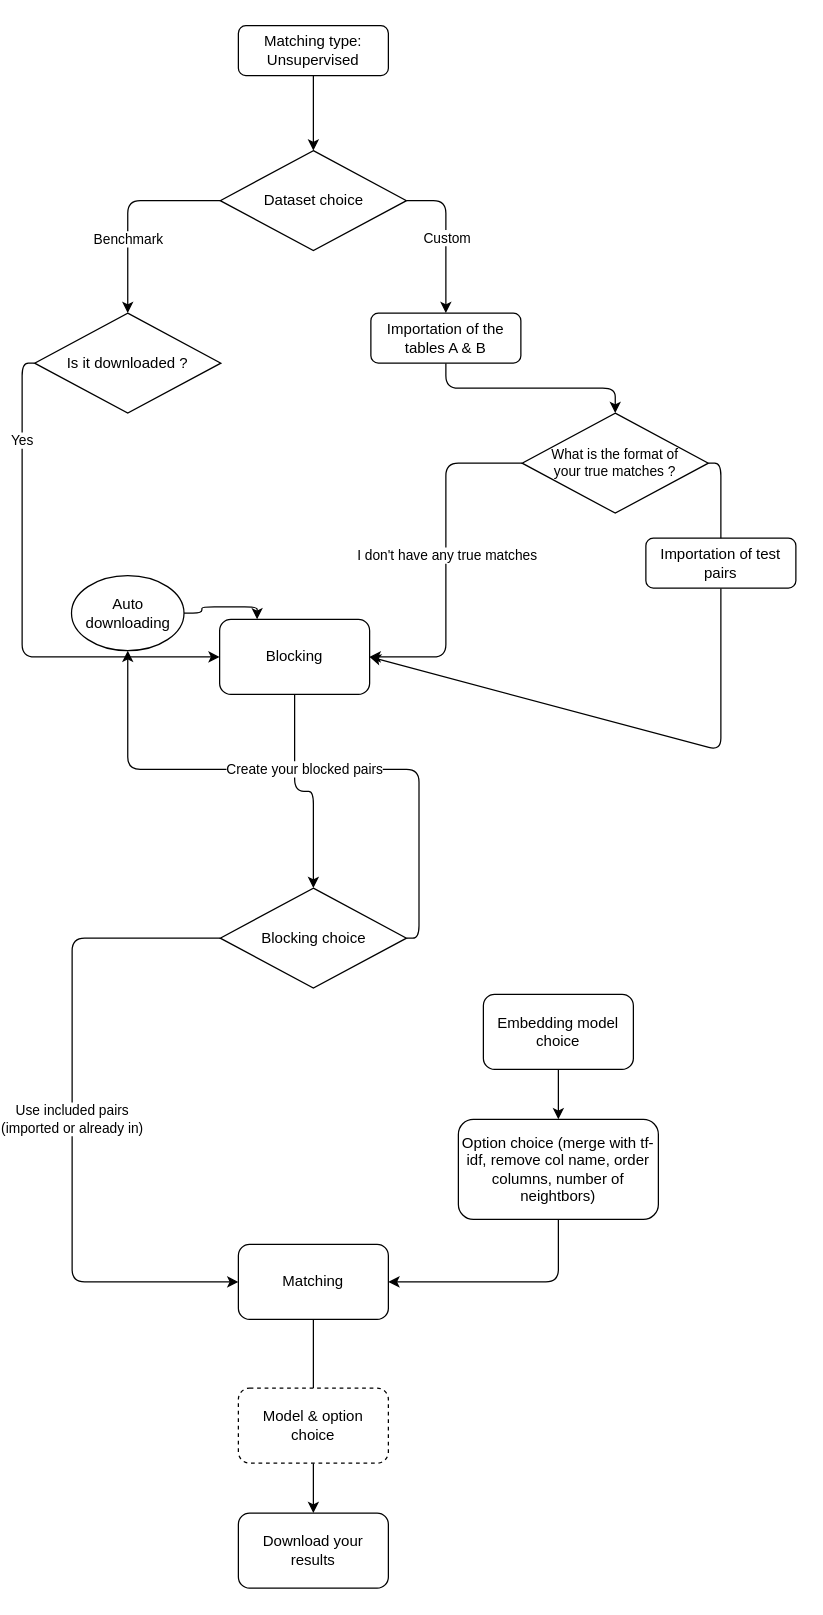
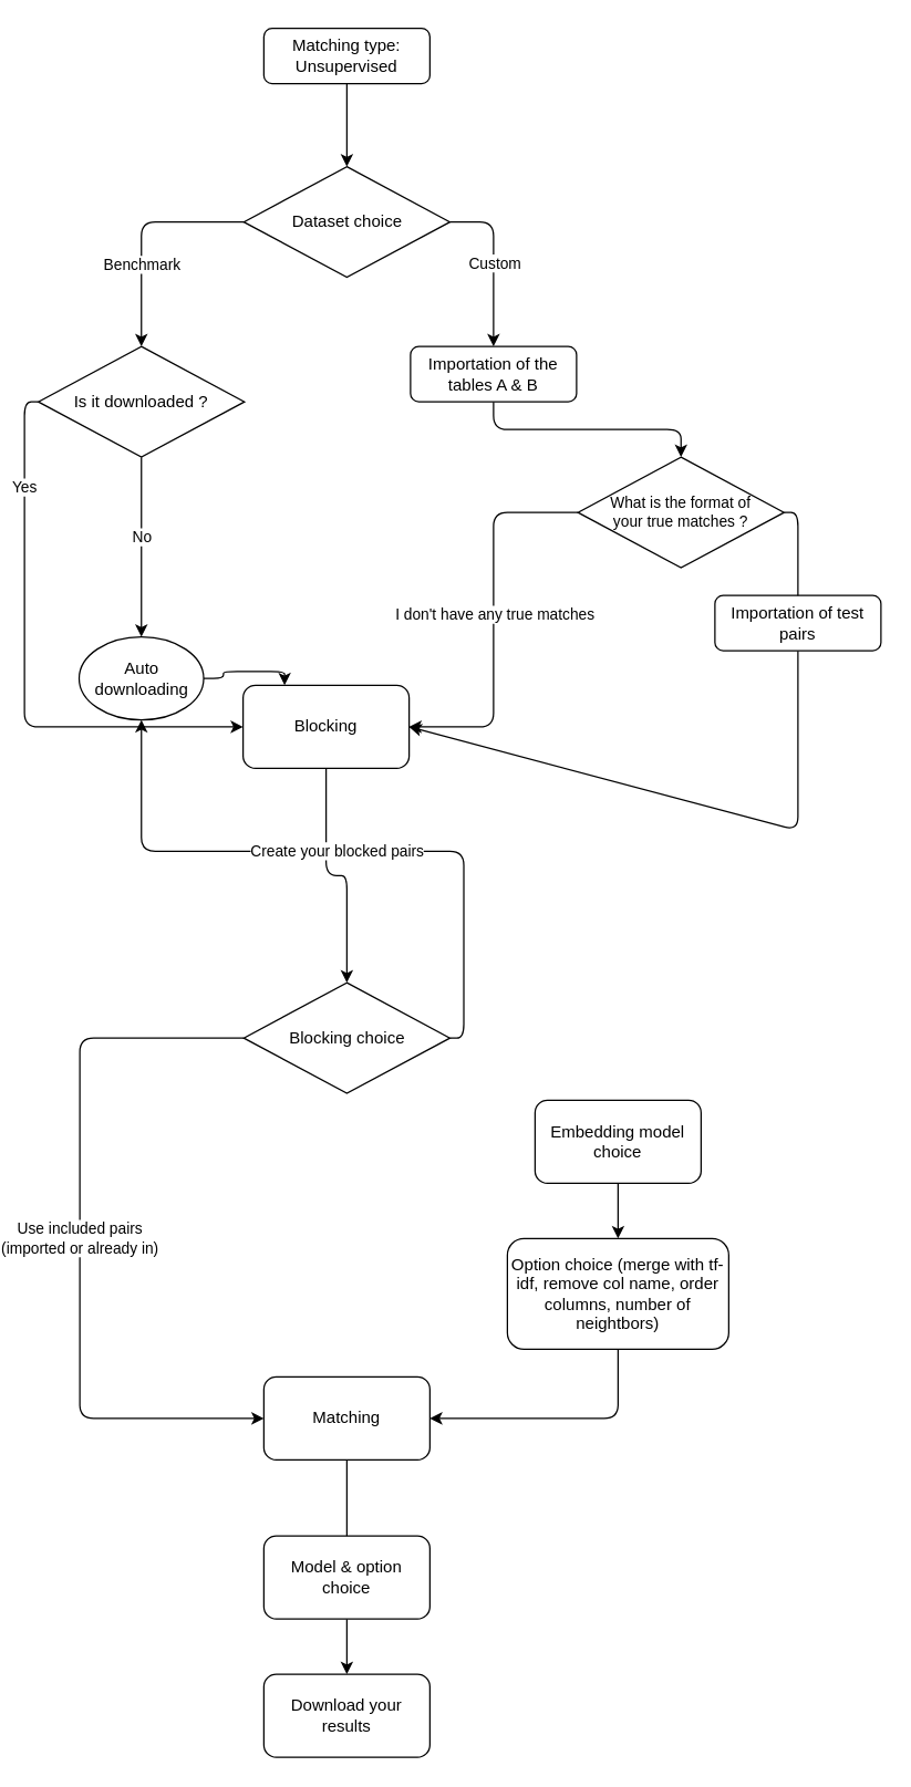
  <mxCell id="0" />
  <mxCell id="1" parent="0" />
  <mxCell id="2" value="" style="endArrow=classic;html=1;exitX=1;exitY=0.5;exitDx=0;exitDy=0;entryX=0.5;entryY=0;entryDx=0;entryDy=0;edgeStyle=orthogonalEdgeStyle;" parent="1" source="38" target="10" edge="1"><mxGeometry relative="1" as="geometry"><mxPoint x="273" y="170" as="sourcePoint" /><mxPoint x="349" y="250" as="targetPoint" /></mxGeometry></mxCell>
  <mxCell id="3" value="Custom" style="edgeLabel;resizable=0;html=1;align=center;verticalAlign=middle;" parent="2" connectable="0" vertex="1"><mxGeometry relative="1" as="geometry" /></mxCell>
  <mxCell id="4" value="" style="endArrow=classic;html=1;exitX=0;exitY=0.5;exitDx=0;exitDy=0;entryX=0.5;entryY=0;entryDx=0;entryDy=0;edgeStyle=orthogonalEdgeStyle;" parent="1" source="38" target="27" edge="1"><mxGeometry relative="1" as="geometry"><mxPoint x="213" y="170" as="sourcePoint" /><mxPoint x="109" y="250" as="targetPoint" /></mxGeometry></mxCell>
  <mxCell id="5" value="Benchmark" style="edgeLabel;resizable=0;html=1;align=center;verticalAlign=middle;" parent="4" connectable="0" vertex="1"><mxGeometry relative="1" as="geometry"><mxPoint y="22" as="offset" /></mxGeometry></mxCell>
+ <mxCell id="6" value="No" style="edgeStyle=orthogonalEdgeStyle;html=1;exitX=0.5;exitY=1;exitDx=0;exitDy=0;entryX=0.5;entryY=0;entryDx=0;entryDy=0;" parent="1" source="27" target="8" edge="1"><mxGeometry x="-0.111" relative="1" as="geometry"><mxPoint x="139" y="370" as="targetPoint" /><mxPoint as="offset" /></mxGeometry></mxCell>
  <mxCell id="7" style="edgeStyle=orthogonalEdgeStyle;html=1;exitX=1;exitY=0.5;exitDx=0;exitDy=0;entryX=0.25;entryY=0;entryDx=0;entryDy=0;" parent="1" source="8" target="12" edge="1"><mxGeometry relative="1" as="geometry"><mxPoint x="138.4" y="490" as="targetPoint" /></mxGeometry></mxCell>
  <mxCell id="8" value="Auto downloading" style="ellipse;whiteSpace=wrap;html=1;" parent="1" vertex="1"><mxGeometry x="49.5" y="460" width="90" height="60" as="geometry" /></mxCell>
  <mxCell id="9" style="edgeStyle=orthogonalEdgeStyle;html=1;exitX=0.5;exitY=1;exitDx=0;exitDy=0;entryX=0.5;entryY=0;entryDx=0;entryDy=0;fontSize=11;" parent="1" source="10" target="32" edge="1"><mxGeometry relative="1" as="geometry" /></mxCell>
  <mxCell id="10" value="Importation of the tables A &amp;amp; B" style="rounded=1;whiteSpace=wrap;html=1;" parent="1" vertex="1"><mxGeometry x="289" y="250" width="120" height="40" as="geometry" /></mxCell>
  <mxCell id="11" value="" style="edgeStyle=orthogonalEdgeStyle;html=1;exitX=0.5;exitY=1;exitDx=0;exitDy=0;entryX=0.5;entryY=0;entryDx=0;entryDy=0;" parent="1" source="12" target="37" edge="1"><mxGeometry relative="1" as="geometry"><mxPoint x="243" y="675" as="sourcePoint" /><mxPoint x="243" y="705" as="targetPoint" /></mxGeometry></mxCell>
  <mxCell id="12" value="Blocking" style="rounded=1;whiteSpace=wrap;html=1;" parent="1" vertex="1"><mxGeometry x="168" y="495" width="120" height="60" as="geometry" /></mxCell>
  <mxCell id="13" value="" style="edgeStyle=orthogonalEdgeStyle;html=1;exitX=0;exitY=0.5;exitDx=0;exitDy=0;entryX=0;entryY=0.5;entryDx=0;entryDy=0;" parent="1" source="37" target="17" edge="1"><mxGeometry relative="1" as="geometry"><Array as="points"><mxPoint x="109" y="750" /><mxPoint x="50" y="750" /><mxPoint x="50" y="1025" /></Array><mxPoint x="90" y="1040" as="targetPoint" /><mxPoint x="183" y="750" as="sourcePoint" /></mxGeometry></mxCell>
  <mxCell id="14" value="Use included pairs&lt;br&gt;(imported or already in)" style="edgeLabel;html=1;align=center;verticalAlign=middle;resizable=0;points=[];" parent="13" vertex="1" connectable="0"><mxGeometry x="-0.002" y="-1" relative="1" as="geometry"><mxPoint as="offset" /></mxGeometry></mxCell>
  <mxCell id="15" value="Create your blocked pairs" style="edgeStyle=orthogonalEdgeStyle;html=1;exitX=1;exitY=0.5;exitDx=0;exitDy=0;" parent="1" source="37" target="8" edge="1"><mxGeometry relative="1" as="geometry"><mxPoint x="509" y="750" as="targetPoint" /><mxPoint x="303" y="750" as="sourcePoint" /></mxGeometry></mxCell>
  <mxCell id="16" value="" style="edgeStyle=orthogonalEdgeStyle;html=1;exitX=0.5;exitY=1;exitDx=0;exitDy=0;entryX=0.5;entryY=0;entryDx=0;entryDy=0;endArrow=none;" parent="1" source="17" target="23" edge="1"><mxGeometry relative="1" as="geometry"><mxPoint x="69" y="1115" as="targetPoint" /></mxGeometry></mxCell>
  <mxCell id="17" value="Matching" style="whiteSpace=wrap;html=1;rounded=1;" parent="1" vertex="1"><mxGeometry x="183" y="995" width="120" height="60" as="geometry" /></mxCell>
  <mxCell id="18" value="" style="edgeStyle=orthogonalEdgeStyle;html=1;" parent="1" source="19" target="21" edge="1"><mxGeometry relative="1" as="geometry" /></mxCell>
  <mxCell id="19" value="Embedding model choice" style="rounded=1;whiteSpace=wrap;html=1;" parent="1" vertex="1"><mxGeometry x="379" y="795" width="120" height="60" as="geometry" /></mxCell>
  <mxCell id="20" style="edgeStyle=orthogonalEdgeStyle;html=1;exitX=0.5;exitY=1;exitDx=0;exitDy=0;entryX=1;entryY=0.5;entryDx=0;entryDy=0;" parent="1" source="21" target="17" edge="1"><mxGeometry relative="1" as="geometry" /></mxCell>
  <mxCell id="21" value="Option choice (merge with tf-idf, remove col name, order columns, number of neightbors)" style="whiteSpace=wrap;html=1;rounded=1;" parent="1" vertex="1"><mxGeometry x="359" y="895" width="160" height="80" as="geometry" /></mxCell>
  <mxCell id="22" style="edgeStyle=none;html=1;exitX=0.5;exitY=1;exitDx=0;exitDy=0;" parent="1" source="23" target="24" edge="1"><mxGeometry relative="1" as="geometry" /></mxCell>
- <mxCell id="23" value="Model &amp;amp; option choice" style="rounded=1;whiteSpace=wrap;html=1;dashed=1;" parent="1" vertex="1"><mxGeometry x="183" y="1110" width="120" height="60" as="geometry" /></mxCell>
+ <mxCell id="23" value="Model &amp;amp; option choice" style="rounded=1;whiteSpace=wrap;html=1;" parent="1" vertex="1"><mxGeometry x="183" y="1110" width="120" height="60" as="geometry" /></mxCell>
  <mxCell id="24" value="Download your results" style="rounded=1;whiteSpace=wrap;html=1;" parent="1" vertex="1"><mxGeometry x="183" y="1210" width="120" height="60" as="geometry" /></mxCell>
  <mxCell id="25" style="edgeStyle=orthogonalEdgeStyle;html=1;exitX=0;exitY=0.5;exitDx=0;exitDy=0;entryX=0;entryY=0.5;entryDx=0;entryDy=0;fontSize=11;" parent="1" source="27" target="12" edge="1"><mxGeometry relative="1" as="geometry" /></mxCell>
  <mxCell id="26" value="Yes" style="edgeLabel;html=1;align=center;verticalAlign=middle;resizable=0;points=[];fontSize=11;" parent="25" vertex="1" connectable="0"><mxGeometry x="-0.139" y="1" relative="1" as="geometry"><mxPoint x="-2" y="-102" as="offset" /></mxGeometry></mxCell>
  <mxCell id="27" value="Is it downloaded ?" style="rhombus;whiteSpace=wrap;html=1;" parent="1" vertex="1"><mxGeometry x="20" y="250" width="149" height="80" as="geometry" /></mxCell>
  <mxCell id="28" style="edgeStyle=orthogonalEdgeStyle;html=1;fontSize=11;entryX=1;entryY=0.5;entryDx=0;entryDy=0;exitX=0;exitY=0.5;exitDx=0;exitDy=0;" parent="1" source="32" target="12" edge="1"><mxGeometry relative="1" as="geometry"><mxPoint x="399" y="470" as="targetPoint" /></mxGeometry></mxCell>
  <mxCell id="29" value="I don't have any true matches" style="edgeLabel;html=1;align=center;verticalAlign=middle;resizable=0;points=[];fontSize=11;" parent="28" vertex="1" connectable="0"><mxGeometry x="-0.243" relative="1" as="geometry"><mxPoint y="29" as="offset" /></mxGeometry></mxCell>
  <mxCell id="30" style="edgeStyle=orthogonalEdgeStyle;html=1;exitX=1;exitY=0.5;exitDx=0;exitDy=0;fontSize=11;entryX=0.5;entryY=0;entryDx=0;entryDy=0;" parent="1" source="32" target="36" edge="1"><mxGeometry relative="1" as="geometry"><mxPoint x="674.483" y="430.009" as="targetPoint" /><Array as="points"><mxPoint x="569" y="370" /><mxPoint x="569" y="470" /></Array></mxGeometry></mxCell>
  <mxCell id="31" value="Testing matches" style="edgeLabel;html=1;align=center;verticalAlign=middle;resizable=0;points=[];fontSize=11;" parent="30" vertex="1" connectable="0"><mxGeometry x="-0.198" y="-1" relative="1" as="geometry"><mxPoint x="1" y="26" as="offset" /></mxGeometry></mxCell>
  <mxCell id="32" value="What is the format of your true matches ?" style="rhombus;whiteSpace=wrap;fontSize=11;align=center;html=1;spacing=22;" parent="1" vertex="1"><mxGeometry x="410" y="330" width="149" height="80" as="geometry" /></mxCell>
  <mxCell id="33" style="edgeStyle=orthogonalEdgeStyle;html=1;exitX=0.5;exitY=1;exitDx=0;exitDy=0;fontSize=11;entryX=0.5;entryY=0;entryDx=0;entryDy=0;" parent="1" source="34" edge="1" target="38"><mxGeometry relative="1" as="geometry"><mxPoint x="244" y="130" as="targetPoint" /><mxPoint x="281.75" y="60" as="sourcePoint" /></mxGeometry></mxCell>
  <mxCell id="34" value="Matching type:&lt;br&gt;Unsupervised" style="rounded=1;whiteSpace=wrap;html=1;" parent="1" vertex="1"><mxGeometry x="183" y="20" width="120" height="40" as="geometry" /></mxCell>
  <mxCell id="35" style="edgeStyle=none;html=1;exitX=0.5;exitY=1;exitDx=0;exitDy=0;entryX=1;entryY=0.5;entryDx=0;entryDy=0;" edge="1" parent="1" source="36" target="12"><mxGeometry relative="1" as="geometry"><Array as="points"><mxPoint x="569" y="600" /></Array></mxGeometry></mxCell>
  <mxCell id="36" value="Importation of test pairs" style="rounded=1;whiteSpace=wrap;html=1;" parent="1" vertex="1"><mxGeometry x="509" y="430" width="120" height="40" as="geometry" /></mxCell>
  <mxCell id="37" value="Blocking choice" style="rhombus;whiteSpace=wrap;html=1;" parent="1" vertex="1"><mxGeometry x="168.5" y="710" width="149" height="80" as="geometry" /></mxCell>
  <mxCell id="38" value="Dataset choice" style="rhombus;whiteSpace=wrap;html=1;" vertex="1" parent="1"><mxGeometry x="168.5" y="120" width="149" height="80" as="geometry" /></mxCell>
